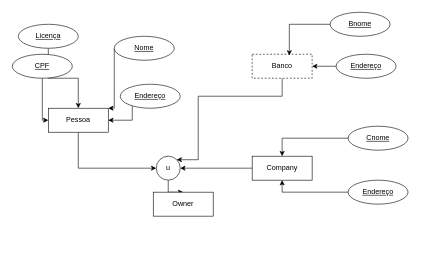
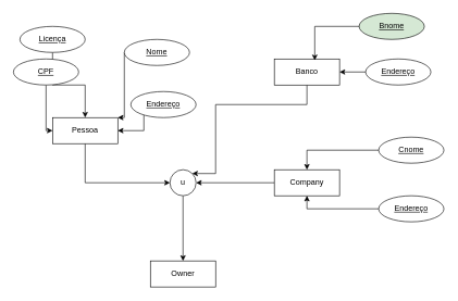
  <mxCell id="0" />
  <mxCell id="1" parent="0" />
  <mxCell id="2" style="edgeStyle=orthogonalEdgeStyle;rounded=0;orthogonalLoop=1;jettySize=auto;html=1;entryX=0;entryY=0.5;entryDx=0;entryDy=0;" edge="1" parent="1" source="3" target="9"><mxGeometry relative="1" as="geometry"><Array as="points"><mxPoint x="130" y="280" /></Array></mxGeometry></mxCell>
  <mxCell id="3" value="Pessoa" style="whiteSpace=wrap;html=1;align=center;" vertex="1" parent="1"><mxGeometry x="80" y="180" width="100" height="40" as="geometry" /></mxCell>
  <mxCell id="4" style="edgeStyle=orthogonalEdgeStyle;rounded=0;orthogonalLoop=1;jettySize=auto;html=1;entryX=1;entryY=0;entryDx=0;entryDy=0;" edge="1" parent="1" source="5" target="9"><mxGeometry relative="1" as="geometry"><Array as="points"><mxPoint x="470" y="160" /><mxPoint x="330" y="160" /><mxPoint x="330" y="266" /></Array></mxGeometry></mxCell>
- <mxCell id="5" value="Banco" style="whiteSpace=wrap;html=1;align=center;dashed=1;" vertex="1" parent="1"><mxGeometry x="420" width="100" height="40" as="geometry" y="90" /></mxCell>
+ <mxCell id="5" value="Banco" style="whiteSpace=wrap;html=1;align=center;" vertex="1" parent="1"><mxGeometry x="420" width="100" height="40" as="geometry" y="90" /></mxCell>
  <mxCell id="6" style="edgeStyle=orthogonalEdgeStyle;rounded=0;orthogonalLoop=1;jettySize=auto;html=1;entryX=1;entryY=0.5;entryDx=0;entryDy=0;" edge="1" parent="1" source="7" target="9"><mxGeometry relative="1" as="geometry"><Array as="points"><mxPoint x="420" y="280" /></Array></mxGeometry></mxCell>
  <mxCell id="7" value="Company" style="whiteSpace=wrap;html=1;align=center;" vertex="1" parent="1"><mxGeometry x="420" y="260" width="100" height="40" as="geometry" /></mxCell>
  <mxCell id="8" style="edgeStyle=orthogonalEdgeStyle;rounded=0;orthogonalLoop=1;jettySize=auto;html=1;entryX=0.5;entryY=0;entryDx=0;entryDy=0;" edge="1" parent="1" source="9" target="10"><mxGeometry relative="1" as="geometry" /></mxCell>
  <mxCell id="9" value="u" style="ellipse;whiteSpace=wrap;html=1;" vertex="1" parent="1"><mxGeometry x="260" y="260" width="40" height="40" as="geometry" /></mxCell>
- <mxCell id="10" value="Owner" style="whiteSpace=wrap;html=1;align=center;" vertex="1" parent="1"><mxGeometry x="255" y="320" width="100" height="40" as="geometry" /></mxCell>
+ <mxCell id="10" value="Owner" style="whiteSpace=wrap;html=1;align=center;" vertex="1" parent="1"><mxGeometry x="230" y="400" width="100" height="40" as="geometry" /></mxCell>
  <mxCell id="11" style="edgeStyle=orthogonalEdgeStyle;rounded=0;orthogonalLoop=1;jettySize=auto;html=1;entryX=0.5;entryY=0;entryDx=0;entryDy=0;" edge="1" parent="1" source="12" target="3"><mxGeometry relative="1" as="geometry" /></mxCell>
  <mxCell id="12" value="Licença" style="ellipse;whiteSpace=wrap;html=1;align=center;fontStyle=4;" vertex="1" parent="1"><mxGeometry x="30" y="40" width="100" height="40" as="geometry" /></mxCell>
  <mxCell id="13" value="" style="edgeStyle=orthogonalEdgeStyle;rounded=0;orthogonalLoop=1;jettySize=auto;html=1;" edge="1" parent="1" source="14" target="3"><mxGeometry relative="1" as="geometry"><Array as="points"><mxPoint x="70" y="200" /></Array></mxGeometry></mxCell>
  <mxCell id="14" value="CPF" style="ellipse;whiteSpace=wrap;html=1;align=center;fontStyle=4;" vertex="1" parent="1"><mxGeometry x="20" width="100" height="40" as="geometry" y="90" /></mxCell>
  <mxCell id="15" style="edgeStyle=orthogonalEdgeStyle;rounded=0;orthogonalLoop=1;jettySize=auto;html=1;exitX=0;exitY=0.5;exitDx=0;exitDy=0;" edge="1" parent="1" source="16" target="3"><mxGeometry relative="1" as="geometry"><Array as="points"><mxPoint x="190" y="180" /></Array></mxGeometry></mxCell>
  <mxCell id="16" value="Nome" style="ellipse;whiteSpace=wrap;html=1;align=center;fontStyle=4;" vertex="1" parent="1"><mxGeometry x="190" y="60" width="100" height="40" as="geometry" /></mxCell>
  <mxCell id="17" style="edgeStyle=orthogonalEdgeStyle;rounded=0;orthogonalLoop=1;jettySize=auto;html=1;" edge="1" parent="1" source="18"><mxGeometry relative="1" as="geometry"><mxPoint x="180" y="200" as="targetPoint" /><Array as="points"><mxPoint x="220" y="200" /></Array></mxGeometry></mxCell>
  <mxCell id="18" value="Endereço" style="ellipse;whiteSpace=wrap;html=1;align=center;fontStyle=4;" vertex="1" parent="1"><mxGeometry x="200" y="140" width="100" height="40" as="geometry" /></mxCell>
  <mxCell id="19" style="edgeStyle=orthogonalEdgeStyle;rounded=0;orthogonalLoop=1;jettySize=auto;html=1;" edge="1" parent="1" source="20" target="5"><mxGeometry relative="1" as="geometry" /></mxCell>
  <mxCell id="20" value="Endereço" style="ellipse;whiteSpace=wrap;html=1;align=center;fontStyle=4;" vertex="1" parent="1"><mxGeometry x="560" width="100" height="40" as="geometry" y="90" /></mxCell>
- <mxCell id="21" value="Bnome" style="ellipse;whiteSpace=wrap;html=1;align=center;fontStyle=4;" vertex="1" parent="1"><mxGeometry x="550" y="20" width="100" height="40" as="geometry" /></mxCell>
+ <mxCell id="21" value="Bnome" style="ellipse;whiteSpace=wrap;html=1;align=center;fontStyle=4;fillColor=#d5e8d4;" vertex="1" parent="1"><mxGeometry x="550" y="20" width="100" height="40" as="geometry" /></mxCell>
  <mxCell id="22" style="edgeStyle=orthogonalEdgeStyle;rounded=0;orthogonalLoop=1;jettySize=auto;html=1;entryX=0.62;entryY=0.05;entryDx=0;entryDy=0;entryPerimeter=0;" edge="1" parent="1" source="21" target="5"><mxGeometry relative="1" as="geometry" /></mxCell>
  <mxCell id="23" style="edgeStyle=orthogonalEdgeStyle;rounded=0;orthogonalLoop=1;jettySize=auto;html=1;" edge="1" parent="1" source="24" target="7"><mxGeometry relative="1" as="geometry" /></mxCell>
  <mxCell id="24" value="Cnome" style="ellipse;whiteSpace=wrap;html=1;align=center;fontStyle=4;" vertex="1" parent="1"><mxGeometry x="580" y="210" width="100" height="40" as="geometry" /></mxCell>
  <mxCell id="25" style="edgeStyle=orthogonalEdgeStyle;rounded=0;orthogonalLoop=1;jettySize=auto;html=1;entryX=0.5;entryY=1;entryDx=0;entryDy=0;" edge="1" parent="1" source="26" target="7"><mxGeometry relative="1" as="geometry" /></mxCell>
  <mxCell id="26" value="Endereço" style="ellipse;whiteSpace=wrap;html=1;align=center;fontStyle=4;" vertex="1" parent="1"><mxGeometry x="580" y="300" width="100" height="40" as="geometry" /></mxCell>
